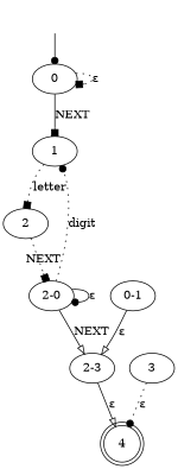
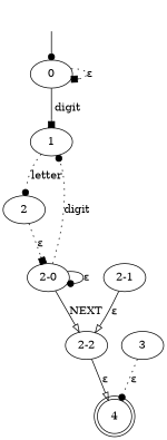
  digraph {
    edge [arrowhead=dot style=solid]
    fake0 [style=invisible]
    0 [root=true]
    1
    "2-0"
-   "2-2" [label="2-3"]
-   "2-1" [label="0-1"]
+   "2-2"
+   "2-1"
    4 [shape=doublecircle]
    3
    2
    fake0 -> 0
    0 -> 0 [arrowhead=box label="ε" style=dotted]
-   0 -> 1 [arrowhead=box label=NEXT]
-   1 -> 2 [arrowhead=box label=letter style=dotted]
+   0 -> 1 [arrowhead=box label=digit]
+   1 -> 2 [label=letter style=dotted]
    "2-0" -> 1 [label=digit style=dotted]
    "2-0" -> "2-0" [label="ε"]
    "2-0" -> "2-2" [arrowhead=onormal label=NEXT]
    "2-2" -> 4 [arrowhead=onormal label="ε"]
    "2-1" -> "2-2" [arrowhead=onormal label="ε"]
    3 -> 4 [label="ε" style=dotted]
-   2 -> "2-0" [arrowhead=box label=NEXT style=dotted]
+   2 -> "2-0" [arrowhead=box label="ε" style=dotted]
  }
